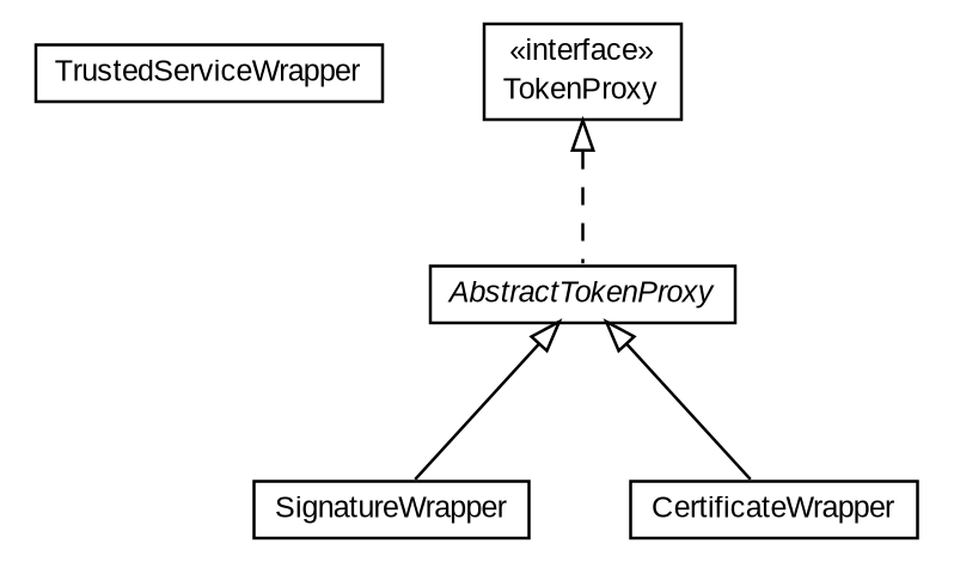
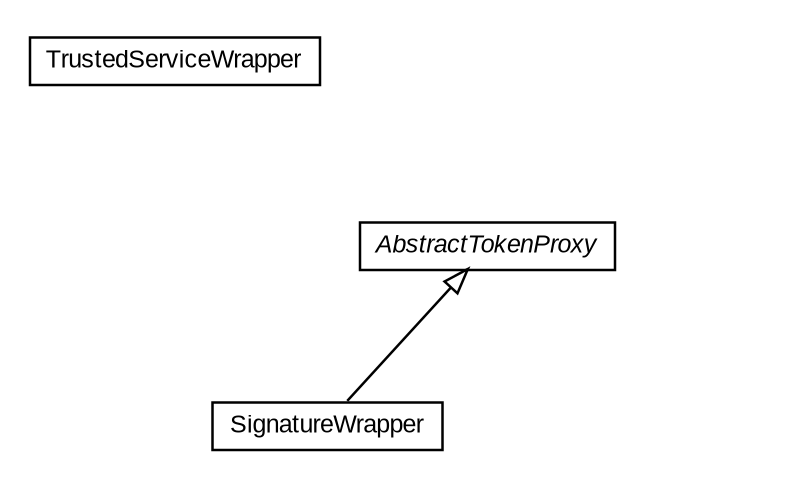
  digraph {
    nodesep=0.25
    ranksep=0.5
    node [fontcolor=black fontname=arial fontsize=10.0 shape=plaintext]
    edge [arrowtail=empty dir=back fontname=arial fontsize=10 headport=p labelfontname=arial labelfontsize=10 tailport=p]
    n1 [label=<<table title="eu.europa.esig.dss.validation.reports.wrapper.TrustedServiceWrapper" border="0" cellborder="1" cellspacing="0" cellpadding="2" port="p" href="./TrustedServiceWrapper.html"> 		<tr><td><table border="0" cellspacing="0" cellpadding="1"> <tr><td align="center" balign="center"> TrustedServiceWrapper </td></tr> 		</table></td></tr> 		</table>>]
-   n2 [label=<<table title="eu.europa.esig.dss.validation.reports.wrapper.TokenProxy" border="0" cellborder="1" cellspacing="0" cellpadding="2" port="p" href="./TokenProxy.html"> 		<tr><td><table border="0" cellspacing="0" cellpadding="1"> <tr><td align="center" balign="center"> &#171;interface&#187; </td></tr> <tr><td align="center" balign="center"> TokenProxy </td></tr> 		</table></td></tr> 		</table>>]
    n3 [label=<<table title="eu.europa.esig.dss.validation.reports.wrapper.AbstractTokenProxy" border="0" cellborder="1" cellspacing="0" cellpadding="2" port="p" href="./AbstractTokenProxy.html"> 		<tr><td><table border="0" cellspacing="0" cellpadding="1"> <tr><td align="center" balign="center"><font face="arial italic"> AbstractTokenProxy </font></td></tr> 		</table></td></tr> 		</table>>]
    n4 [label=<<table title="eu.europa.esig.dss.validation.reports.wrapper.SignatureWrapper" border="0" cellborder="1" cellspacing="0" cellpadding="2" port="p" href="./SignatureWrapper.html"> 		<tr><td><table border="0" cellspacing="0" cellpadding="1"> <tr><td align="center" balign="center"> SignatureWrapper </td></tr> 		</table></td></tr> 		</table>>]
-   n5 [label=<<table title="eu.europa.esig.dss.validation.reports.wrapper.CertificateWrapper" border="0" cellborder="1" cellspacing="0" cellpadding="2" port="p" href="./CertificateWrapper.html"> 		<tr><td><table border="0" cellspacing="0" cellpadding="1"> <tr><td align="center" balign="center"> CertificateWrapper </td></tr> 		</table></td></tr> 		</table>>]
-   n2 -> n3 [style=dashed]
    n3 -> n4
-   n3 -> n5
  }
